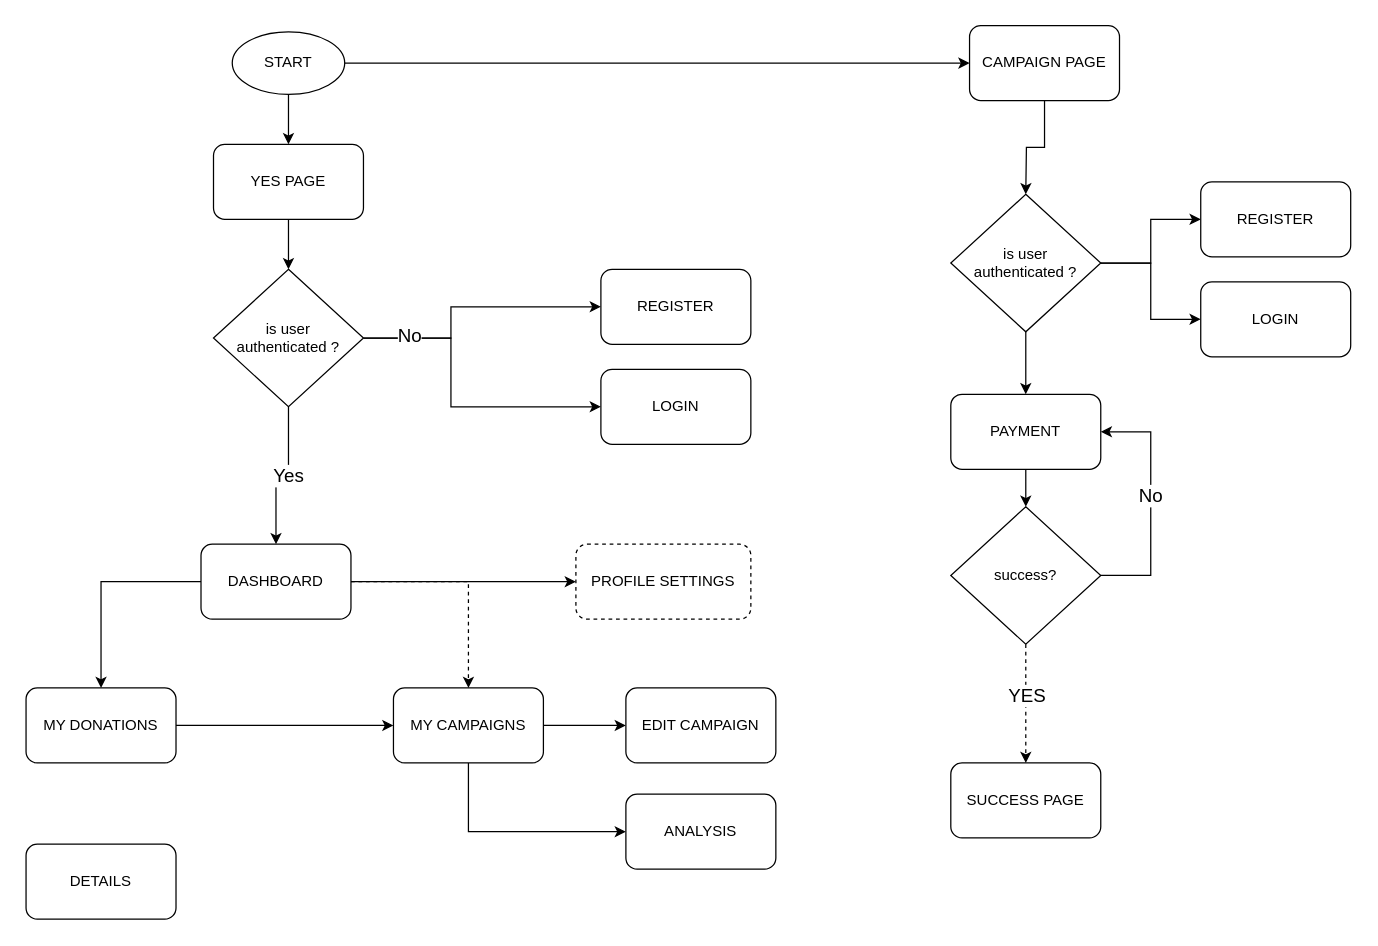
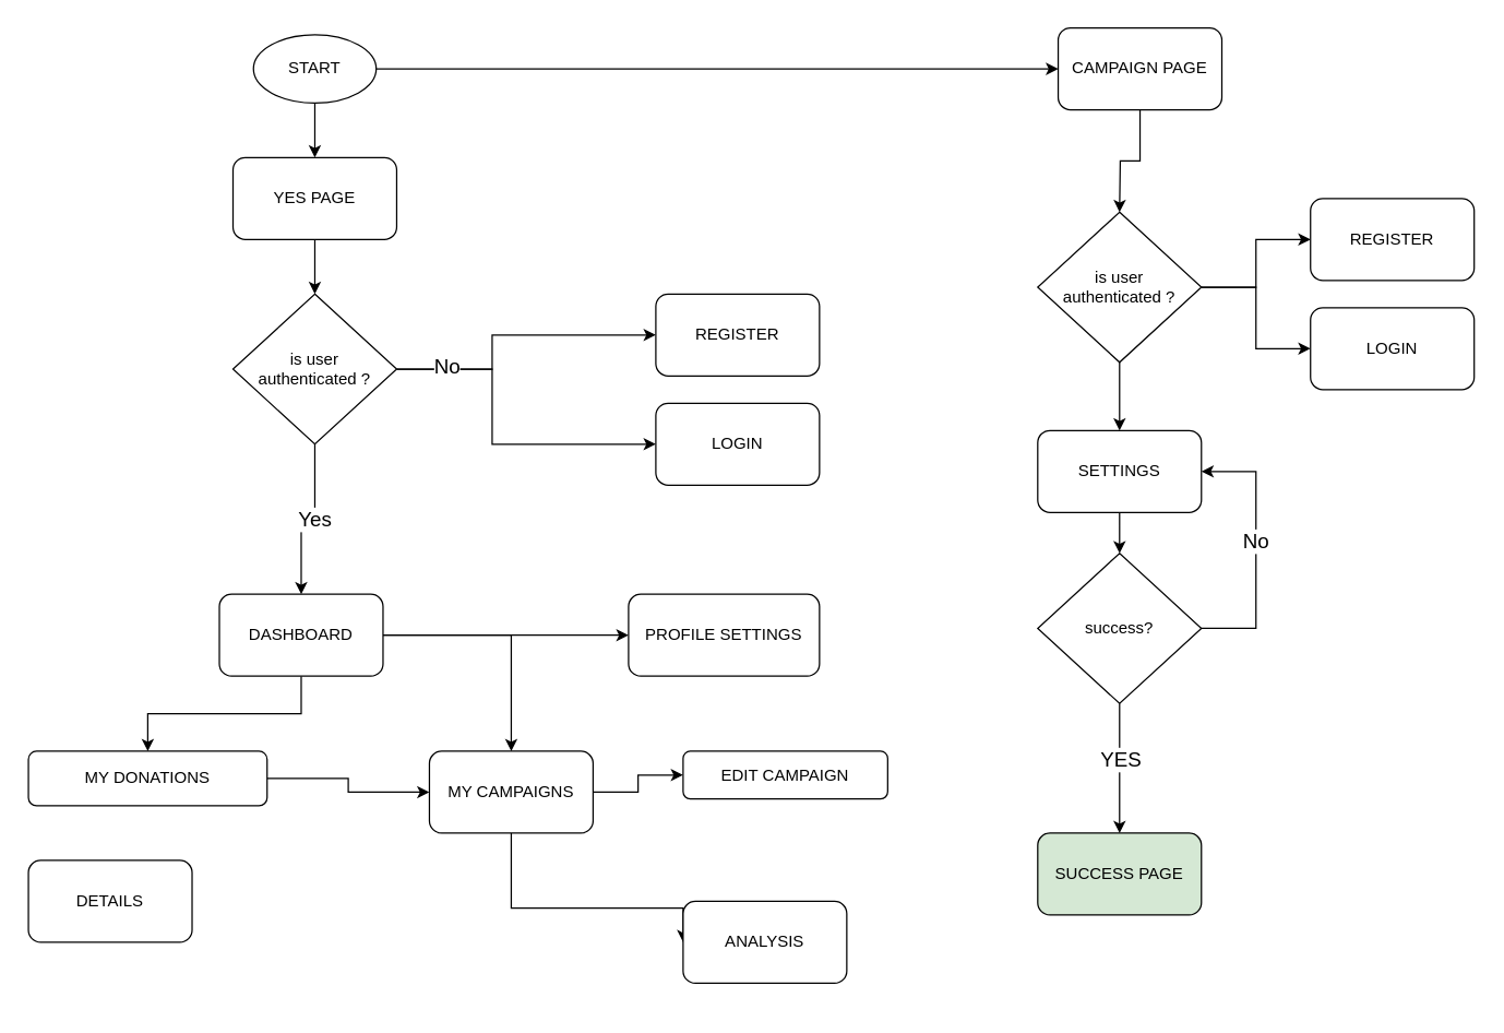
  <mxCell id="0" />
  <mxCell id="1" parent="0" />
  <mxCell id="2" style="edgeStyle=orthogonalEdgeStyle;rounded=0;orthogonalLoop=1;jettySize=auto;html=1;entryX=0.5;entryY=0;entryDx=0;entryDy=0;" edge="1" parent="1" source="4" target="6"><mxGeometry relative="1" as="geometry" /></mxCell>
  <mxCell id="3" style="edgeStyle=orthogonalEdgeStyle;rounded=0;orthogonalLoop=1;jettySize=auto;html=1;" edge="1" parent="1" source="4" target="29"><mxGeometry relative="1" as="geometry"><mxPoint x="790" y="50" as="targetPoint" /></mxGeometry></mxCell>
  <mxCell id="4" value="START" style="ellipse;whiteSpace=wrap;html=1;" vertex="1" parent="1"><mxGeometry x="185" y="25" width="90" height="50" as="geometry" /></mxCell>
  <mxCell id="5" style="edgeStyle=orthogonalEdgeStyle;rounded=0;orthogonalLoop=1;jettySize=auto;html=1;entryX=0.5;entryY=0;entryDx=0;entryDy=0;" edge="1" parent="1" source="6" target="18"><mxGeometry relative="1" as="geometry" /></mxCell>
  <mxCell id="6" value="YES PAGE" style="rounded=1;whiteSpace=wrap;html=1;" vertex="1" parent="1"><mxGeometry x="170" y="115" width="120" height="60" as="geometry" /></mxCell>
  <mxCell id="7" value="LOGIN" style="rounded=1;whiteSpace=wrap;html=1;" vertex="1" parent="1"><mxGeometry x="480" y="295" width="120" height="60" as="geometry" /></mxCell>
  <mxCell id="8" value="REGISTER" style="rounded=1;whiteSpace=wrap;html=1;" vertex="1" parent="1"><mxGeometry x="480" y="215" width="120" height="60" as="geometry" /></mxCell>
  <mxCell id="9" style="edgeStyle=orthogonalEdgeStyle;rounded=0;orthogonalLoop=1;jettySize=auto;html=1;entryX=0;entryY=0.5;entryDx=0;entryDy=0;" edge="1" parent="1" source="12" target="19"><mxGeometry relative="1" as="geometry" /></mxCell>
  <mxCell id="10" style="edgeStyle=orthogonalEdgeStyle;rounded=0;orthogonalLoop=1;jettySize=auto;html=1;entryX=0.5;entryY=0;entryDx=0;entryDy=0;" edge="1" parent="1" source="12" target="24"><mxGeometry relative="1" as="geometry" /></mxCell>
- <mxCell id="11" style="edgeStyle=orthogonalEdgeStyle;rounded=0;orthogonalLoop=1;jettySize=auto;html=1;entryX=0.5;entryY=0;entryDx=0;entryDy=0;dashed=1;" edge="1" parent="1" source="12" target="22"><mxGeometry relative="1" as="geometry" /></mxCell>
+ <mxCell id="11" style="edgeStyle=orthogonalEdgeStyle;rounded=0;orthogonalLoop=1;jettySize=auto;html=1;entryX=0.5;entryY=0;entryDx=0;entryDy=0;" edge="1" parent="1" source="12" target="22"><mxGeometry relative="1" as="geometry" /></mxCell>
  <mxCell id="12" value="DASHBOARD" style="rounded=1;whiteSpace=wrap;html=1;" vertex="1" parent="1"><mxGeometry x="160" y="435" width="120" height="60" as="geometry" /></mxCell>
  <mxCell id="13" style="edgeStyle=orthogonalEdgeStyle;rounded=0;orthogonalLoop=1;jettySize=auto;html=1;entryX=0;entryY=0.5;entryDx=0;entryDy=0;" edge="1" parent="1" source="18" target="8"><mxGeometry relative="1" as="geometry"><Array as="points"><mxPoint x="360" y="270" /><mxPoint x="360" y="245" /></Array></mxGeometry></mxCell>
  <mxCell id="14" style="edgeStyle=orthogonalEdgeStyle;rounded=0;orthogonalLoop=1;jettySize=auto;html=1;entryX=0;entryY=0.5;entryDx=0;entryDy=0;" edge="1" parent="1" source="18" target="7"><mxGeometry relative="1" as="geometry"><Array as="points"><mxPoint x="360" y="270" /><mxPoint x="360" y="325" /></Array></mxGeometry></mxCell>
  <mxCell id="15" value="&lt;font style=&quot;font-size: 15px;&quot;&gt;No&lt;/font&gt;" style="edgeLabel;html=1;align=center;verticalAlign=middle;resizable=0;points=[];" vertex="1" connectable="0" parent="14"><mxGeometry x="-0.706" y="4" relative="1" as="geometry"><mxPoint y="1" as="offset" /></mxGeometry></mxCell>
  <mxCell id="16" style="edgeStyle=orthogonalEdgeStyle;rounded=0;orthogonalLoop=1;jettySize=auto;html=1;entryX=0.5;entryY=0;entryDx=0;entryDy=0;" edge="1" parent="1" source="18" target="12"><mxGeometry relative="1" as="geometry" /></mxCell>
  <mxCell id="17" value="&lt;font style=&quot;font-size: 15px;&quot;&gt;Yes&lt;/font&gt;" style="edgeLabel;html=1;align=center;verticalAlign=middle;resizable=0;points=[];" vertex="1" connectable="0" parent="16"><mxGeometry x="-0.1" y="-1" relative="1" as="geometry"><mxPoint as="offset" /></mxGeometry></mxCell>
  <mxCell id="18" value="is user &lt;br&gt;authenticated ?" style="rhombus;whiteSpace=wrap;html=1;" vertex="1" parent="1"><mxGeometry x="170" y="215" width="120" height="110" as="geometry" /></mxCell>
- <mxCell id="19" value="PROFILE SETTINGS" style="rounded=1;whiteSpace=wrap;html=1;dashed=1;" vertex="1" parent="1"><mxGeometry x="460" y="435" width="140" height="60" as="geometry" /></mxCell>
+ <mxCell id="19" value="PROFILE SETTINGS" style="rounded=1;whiteSpace=wrap;html=1;" vertex="1" parent="1"><mxGeometry x="460" y="435" width="140" height="60" as="geometry" /></mxCell>
  <mxCell id="20" style="edgeStyle=orthogonalEdgeStyle;rounded=0;orthogonalLoop=1;jettySize=auto;html=1;entryX=0;entryY=0.5;entryDx=0;entryDy=0;" edge="1" parent="1" source="22" target="25"><mxGeometry relative="1" as="geometry" /></mxCell>
  <mxCell id="21" style="edgeStyle=orthogonalEdgeStyle;rounded=0;orthogonalLoop=1;jettySize=auto;html=1;entryX=0;entryY=0.5;entryDx=0;entryDy=0;" edge="1" parent="1" source="22" target="26"><mxGeometry relative="1" as="geometry"><mxPoint x="374" y="685" as="targetPoint" /><Array as="points"><mxPoint x="374" y="665" /></Array></mxGeometry></mxCell>
  <mxCell id="22" value="MY CAMPAIGNS" style="rounded=1;whiteSpace=wrap;html=1;" vertex="1" parent="1"><mxGeometry x="314" y="550" width="120" height="60" as="geometry" /></mxCell>
  <mxCell id="23" style="edgeStyle=orthogonalEdgeStyle;rounded=0;orthogonalLoop=1;jettySize=auto;html=1;" edge="1" parent="1" source="24" target="22"><mxGeometry relative="1" as="geometry" /></mxCell>
- <mxCell id="24" value="MY DONATIONS" style="rounded=1;whiteSpace=wrap;html=1;" vertex="1" parent="1"><mxGeometry x="20" y="550" width="120" height="60" as="geometry" /></mxCell>
- <mxCell id="25" value="EDIT CAMPAIGN" style="rounded=1;whiteSpace=wrap;html=1;" vertex="1" parent="1"><mxGeometry x="500" y="550" width="120" height="60" as="geometry" /></mxCell>
- <mxCell id="26" value="ANALYSIS" style="rounded=1;whiteSpace=wrap;html=1;" vertex="1" parent="1"><mxGeometry x="500" y="635" width="120" height="60" as="geometry" /></mxCell>
- <mxCell id="27" value="DETAILS" style="rounded=1;whiteSpace=wrap;html=1;" vertex="1" parent="1"><mxGeometry x="20" y="675" width="120" height="60" as="geometry" /></mxCell>
+ <mxCell id="24" value="MY DONATIONS" style="rounded=1;whiteSpace=wrap;html=1;" vertex="1" parent="1"><mxGeometry x="20" y="550" width="175" height="40" as="geometry" /></mxCell>
+ <mxCell id="25" value="EDIT CAMPAIGN" style="rounded=1;whiteSpace=wrap;html=1;" vertex="1" parent="1"><mxGeometry x="500" y="550" width="150" height="35" as="geometry" /></mxCell>
+ <mxCell id="26" value="ANALYSIS" style="rounded=1;whiteSpace=wrap;html=1;" vertex="1" parent="1"><mxGeometry x="500" y="660" width="120" height="60" as="geometry" /></mxCell>
+ <mxCell id="27" value="DETAILS" style="rounded=1;whiteSpace=wrap;html=1;" vertex="1" parent="1"><mxGeometry x="20" y="630" width="120" height="60" as="geometry" /></mxCell>
  <mxCell id="28" style="edgeStyle=orthogonalEdgeStyle;rounded=0;orthogonalLoop=1;jettySize=auto;html=1;" edge="1" parent="1" source="29"><mxGeometry relative="1" as="geometry"><mxPoint x="820" y="155" as="targetPoint" /></mxGeometry></mxCell>
  <mxCell id="29" value="CAMPAIGN PAGE" style="rounded=1;whiteSpace=wrap;html=1;" vertex="1" parent="1"><mxGeometry x="775" y="20" width="120" height="60" as="geometry" /></mxCell>
  <mxCell id="30" style="edgeStyle=orthogonalEdgeStyle;rounded=0;orthogonalLoop=1;jettySize=auto;html=1;entryX=0;entryY=0.5;entryDx=0;entryDy=0;" edge="1" parent="1" source="33" target="35"><mxGeometry relative="1" as="geometry" /></mxCell>
  <mxCell id="31" style="edgeStyle=orthogonalEdgeStyle;rounded=0;orthogonalLoop=1;jettySize=auto;html=1;entryX=0;entryY=0.5;entryDx=0;entryDy=0;" edge="1" parent="1" source="33" target="34"><mxGeometry relative="1" as="geometry" /></mxCell>
  <mxCell id="32" style="edgeStyle=orthogonalEdgeStyle;rounded=0;orthogonalLoop=1;jettySize=auto;html=1;" edge="1" parent="1" source="33" target="37"><mxGeometry relative="1" as="geometry"><mxPoint x="820" y="315" as="targetPoint" /></mxGeometry></mxCell>
  <mxCell id="33" value="is user &lt;br&gt;authenticated ?" style="rhombus;whiteSpace=wrap;html=1;" vertex="1" parent="1"><mxGeometry x="760" y="155" width="120" height="110" as="geometry" /></mxCell>
  <mxCell id="34" value="LOGIN" style="rounded=1;whiteSpace=wrap;html=1;" vertex="1" parent="1"><mxGeometry x="960" y="225" width="120" height="60" as="geometry" /></mxCell>
  <mxCell id="35" value="REGISTER" style="rounded=1;whiteSpace=wrap;html=1;" vertex="1" parent="1"><mxGeometry x="960" y="145" width="120" height="60" as="geometry" /></mxCell>
  <mxCell id="36" style="edgeStyle=orthogonalEdgeStyle;rounded=0;orthogonalLoop=1;jettySize=auto;html=1;entryX=0.5;entryY=0;entryDx=0;entryDy=0;" edge="1" parent="1" source="37" target="42"><mxGeometry relative="1" as="geometry" /></mxCell>
- <mxCell id="37" value="PAYMENT" style="rounded=1;whiteSpace=wrap;html=1;" vertex="1" parent="1"><mxGeometry x="760" y="315" width="120" height="60" as="geometry" /></mxCell>
+ <mxCell id="37" value="SETTINGS" style="rounded=1;whiteSpace=wrap;html=1;" vertex="1" parent="1"><mxGeometry x="760" y="315" width="120" height="60" as="geometry" /></mxCell>
  <mxCell id="38" style="edgeStyle=orthogonalEdgeStyle;rounded=0;orthogonalLoop=1;jettySize=auto;html=1;exitX=1;exitY=0.5;exitDx=0;exitDy=0;entryX=1;entryY=0.5;entryDx=0;entryDy=0;" edge="1" parent="1" source="42" target="37"><mxGeometry relative="1" as="geometry"><Array as="points"><mxPoint x="920" y="460" /><mxPoint x="920" y="345" /></Array></mxGeometry></mxCell>
  <mxCell id="39" value="&lt;font style=&quot;font-size: 15px;&quot;&gt;No&lt;/font&gt;" style="edgeLabel;html=1;align=center;verticalAlign=middle;resizable=0;points=[];" vertex="1" connectable="0" parent="38"><mxGeometry x="0.251" y="1" relative="1" as="geometry"><mxPoint y="17" as="offset" /></mxGeometry></mxCell>
- <mxCell id="40" style="edgeStyle=orthogonalEdgeStyle;rounded=0;orthogonalLoop=1;jettySize=auto;html=1;entryX=0.5;entryY=0;entryDx=0;entryDy=0;dashed=1;" edge="1" parent="1" source="42" target="43"><mxGeometry relative="1" as="geometry" /></mxCell>
+ <mxCell id="40" style="edgeStyle=orthogonalEdgeStyle;rounded=0;orthogonalLoop=1;jettySize=auto;html=1;entryX=0.5;entryY=0;entryDx=0;entryDy=0;" edge="1" parent="1" source="42" target="43"><mxGeometry relative="1" as="geometry" /></mxCell>
  <mxCell id="41" value="&lt;font style=&quot;font-size: 15px;&quot;&gt;YES&lt;/font&gt;" style="edgeLabel;html=1;align=center;verticalAlign=middle;resizable=0;points=[];" vertex="1" connectable="0" parent="40"><mxGeometry x="-0.221" y="3" relative="1" as="geometry"><mxPoint x="-3" y="3" as="offset" /></mxGeometry></mxCell>
  <mxCell id="42" value="success?" style="rhombus;whiteSpace=wrap;html=1;" vertex="1" parent="1"><mxGeometry x="760" y="405" width="120" height="110" as="geometry" /></mxCell>
- <mxCell id="43" value="SUCCESS PAGE" style="rounded=1;whiteSpace=wrap;html=1;" vertex="1" parent="1"><mxGeometry x="760" y="610" width="120" height="60" as="geometry" /></mxCell>
+ <mxCell id="43" value="SUCCESS PAGE" style="rounded=1;whiteSpace=wrap;html=1;fillColor=#d5e8d4;" vertex="1" parent="1"><mxGeometry x="760" y="610" width="120" height="60" as="geometry" /></mxCell>
